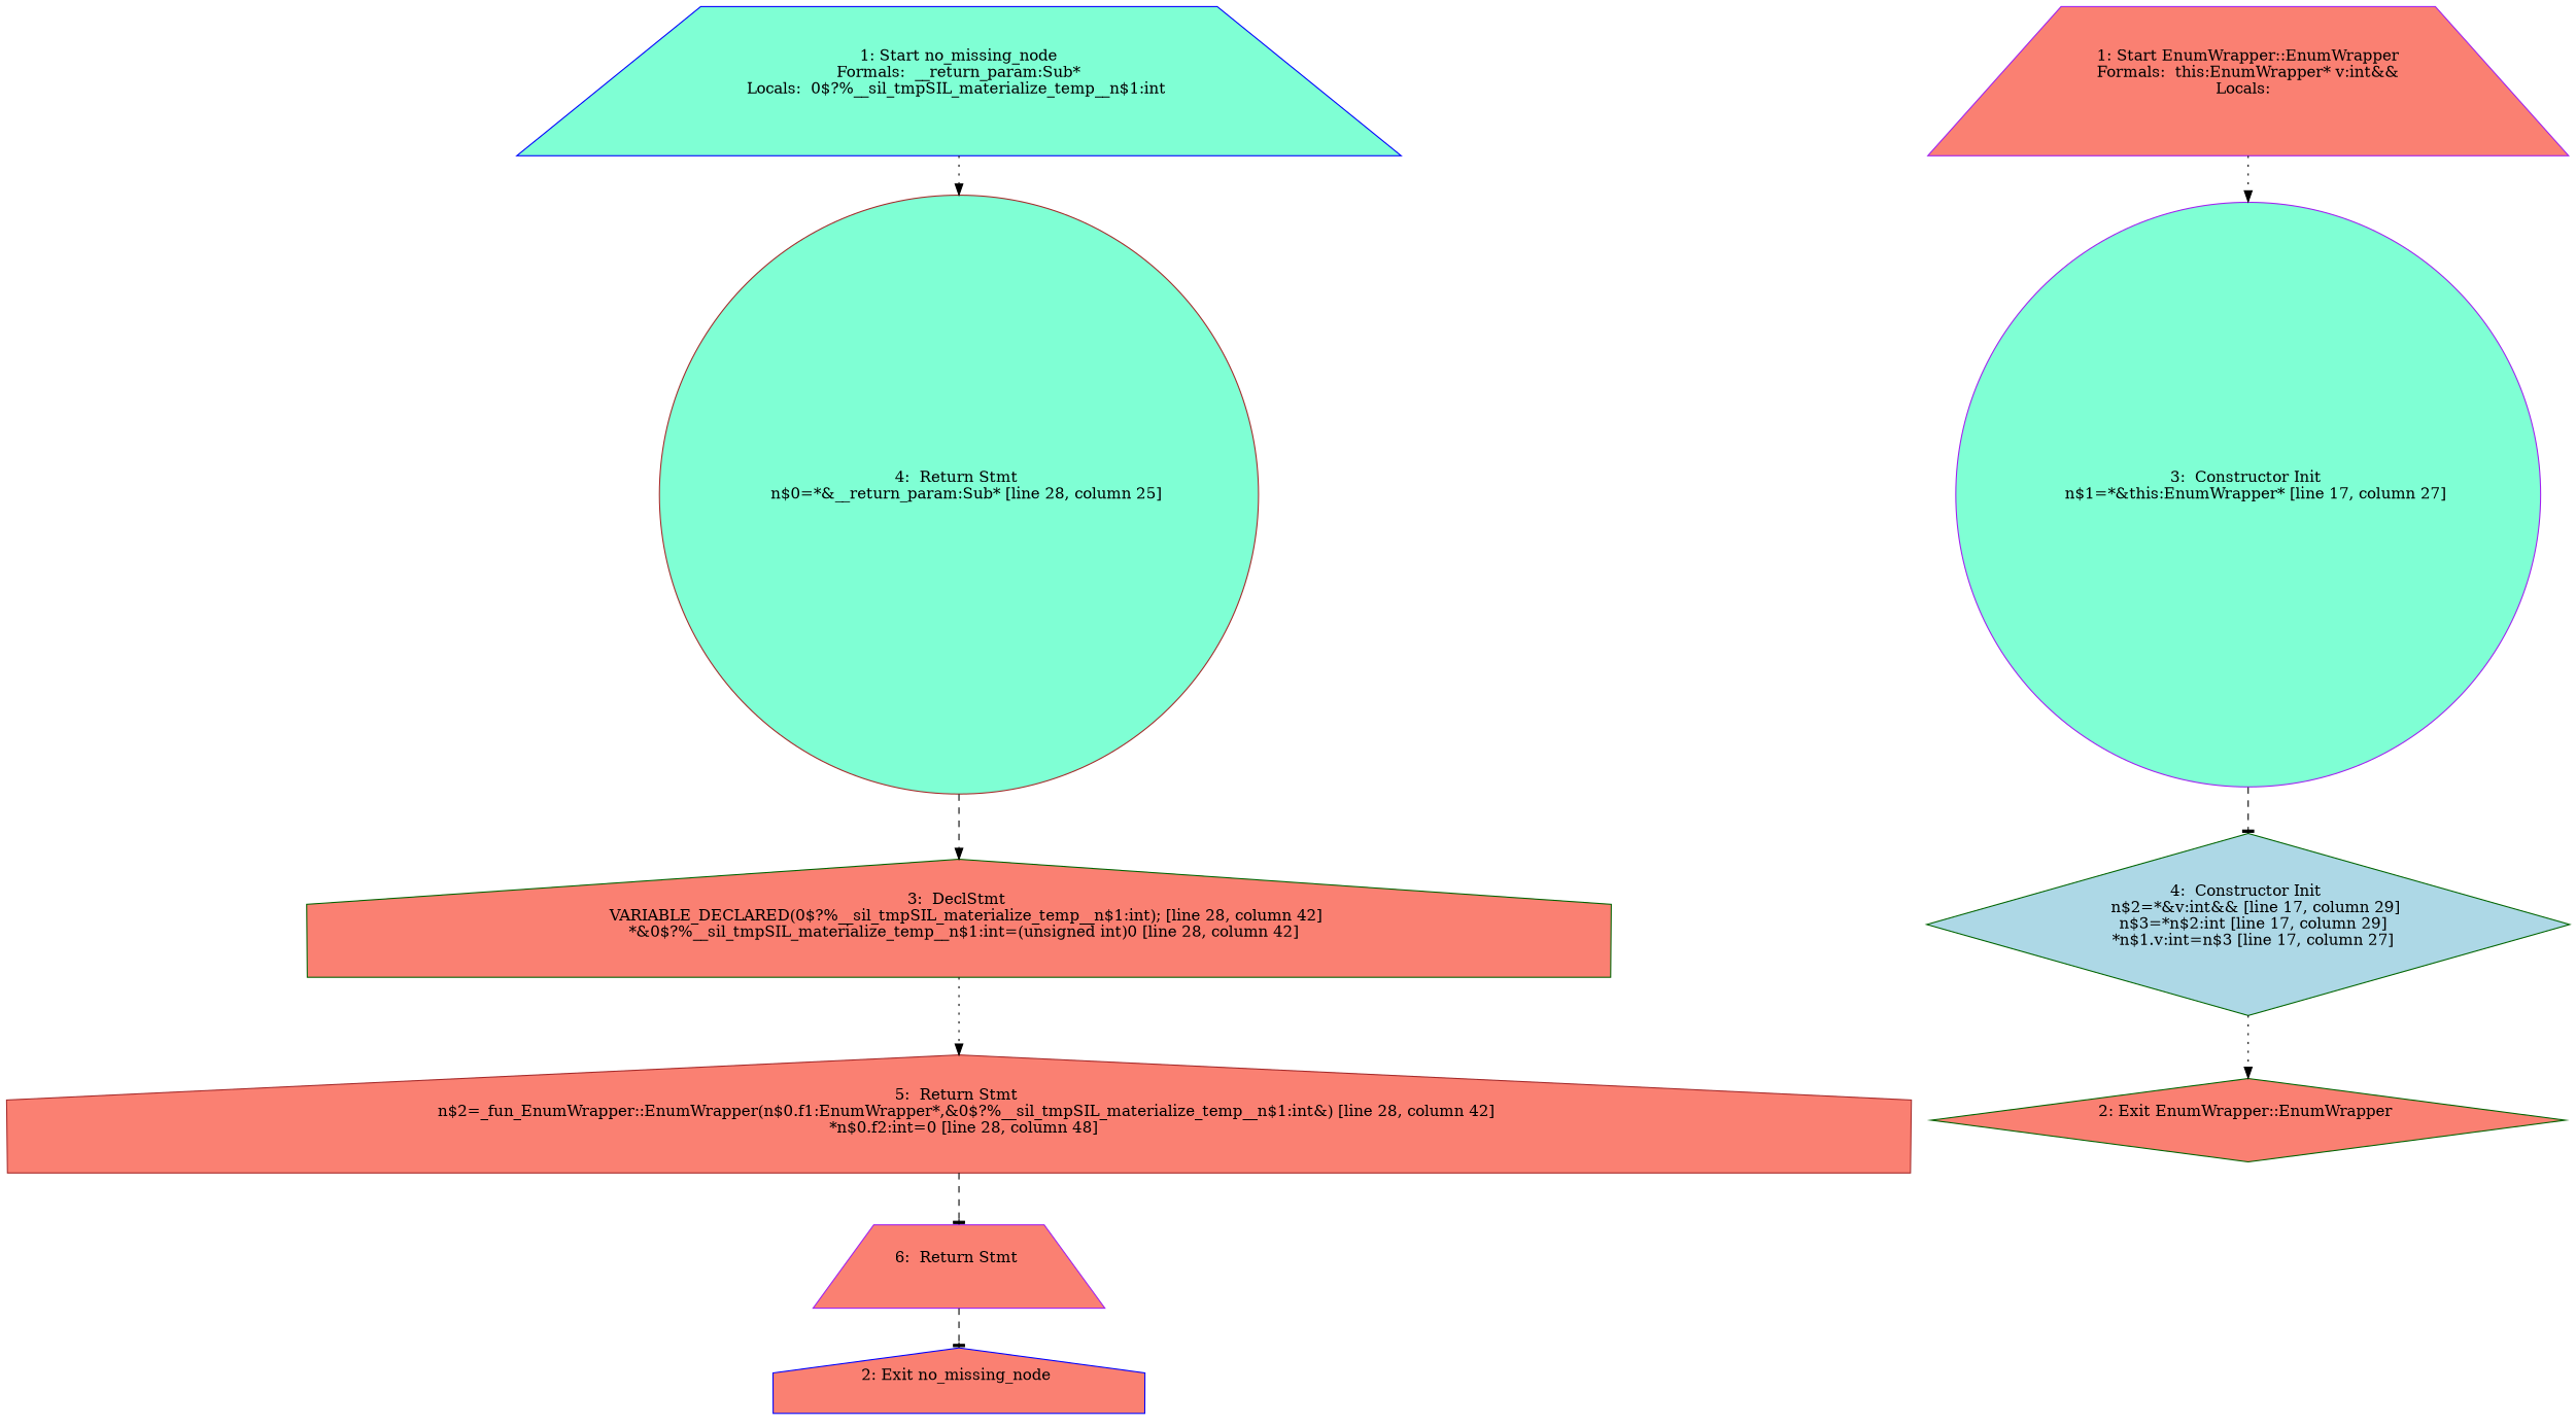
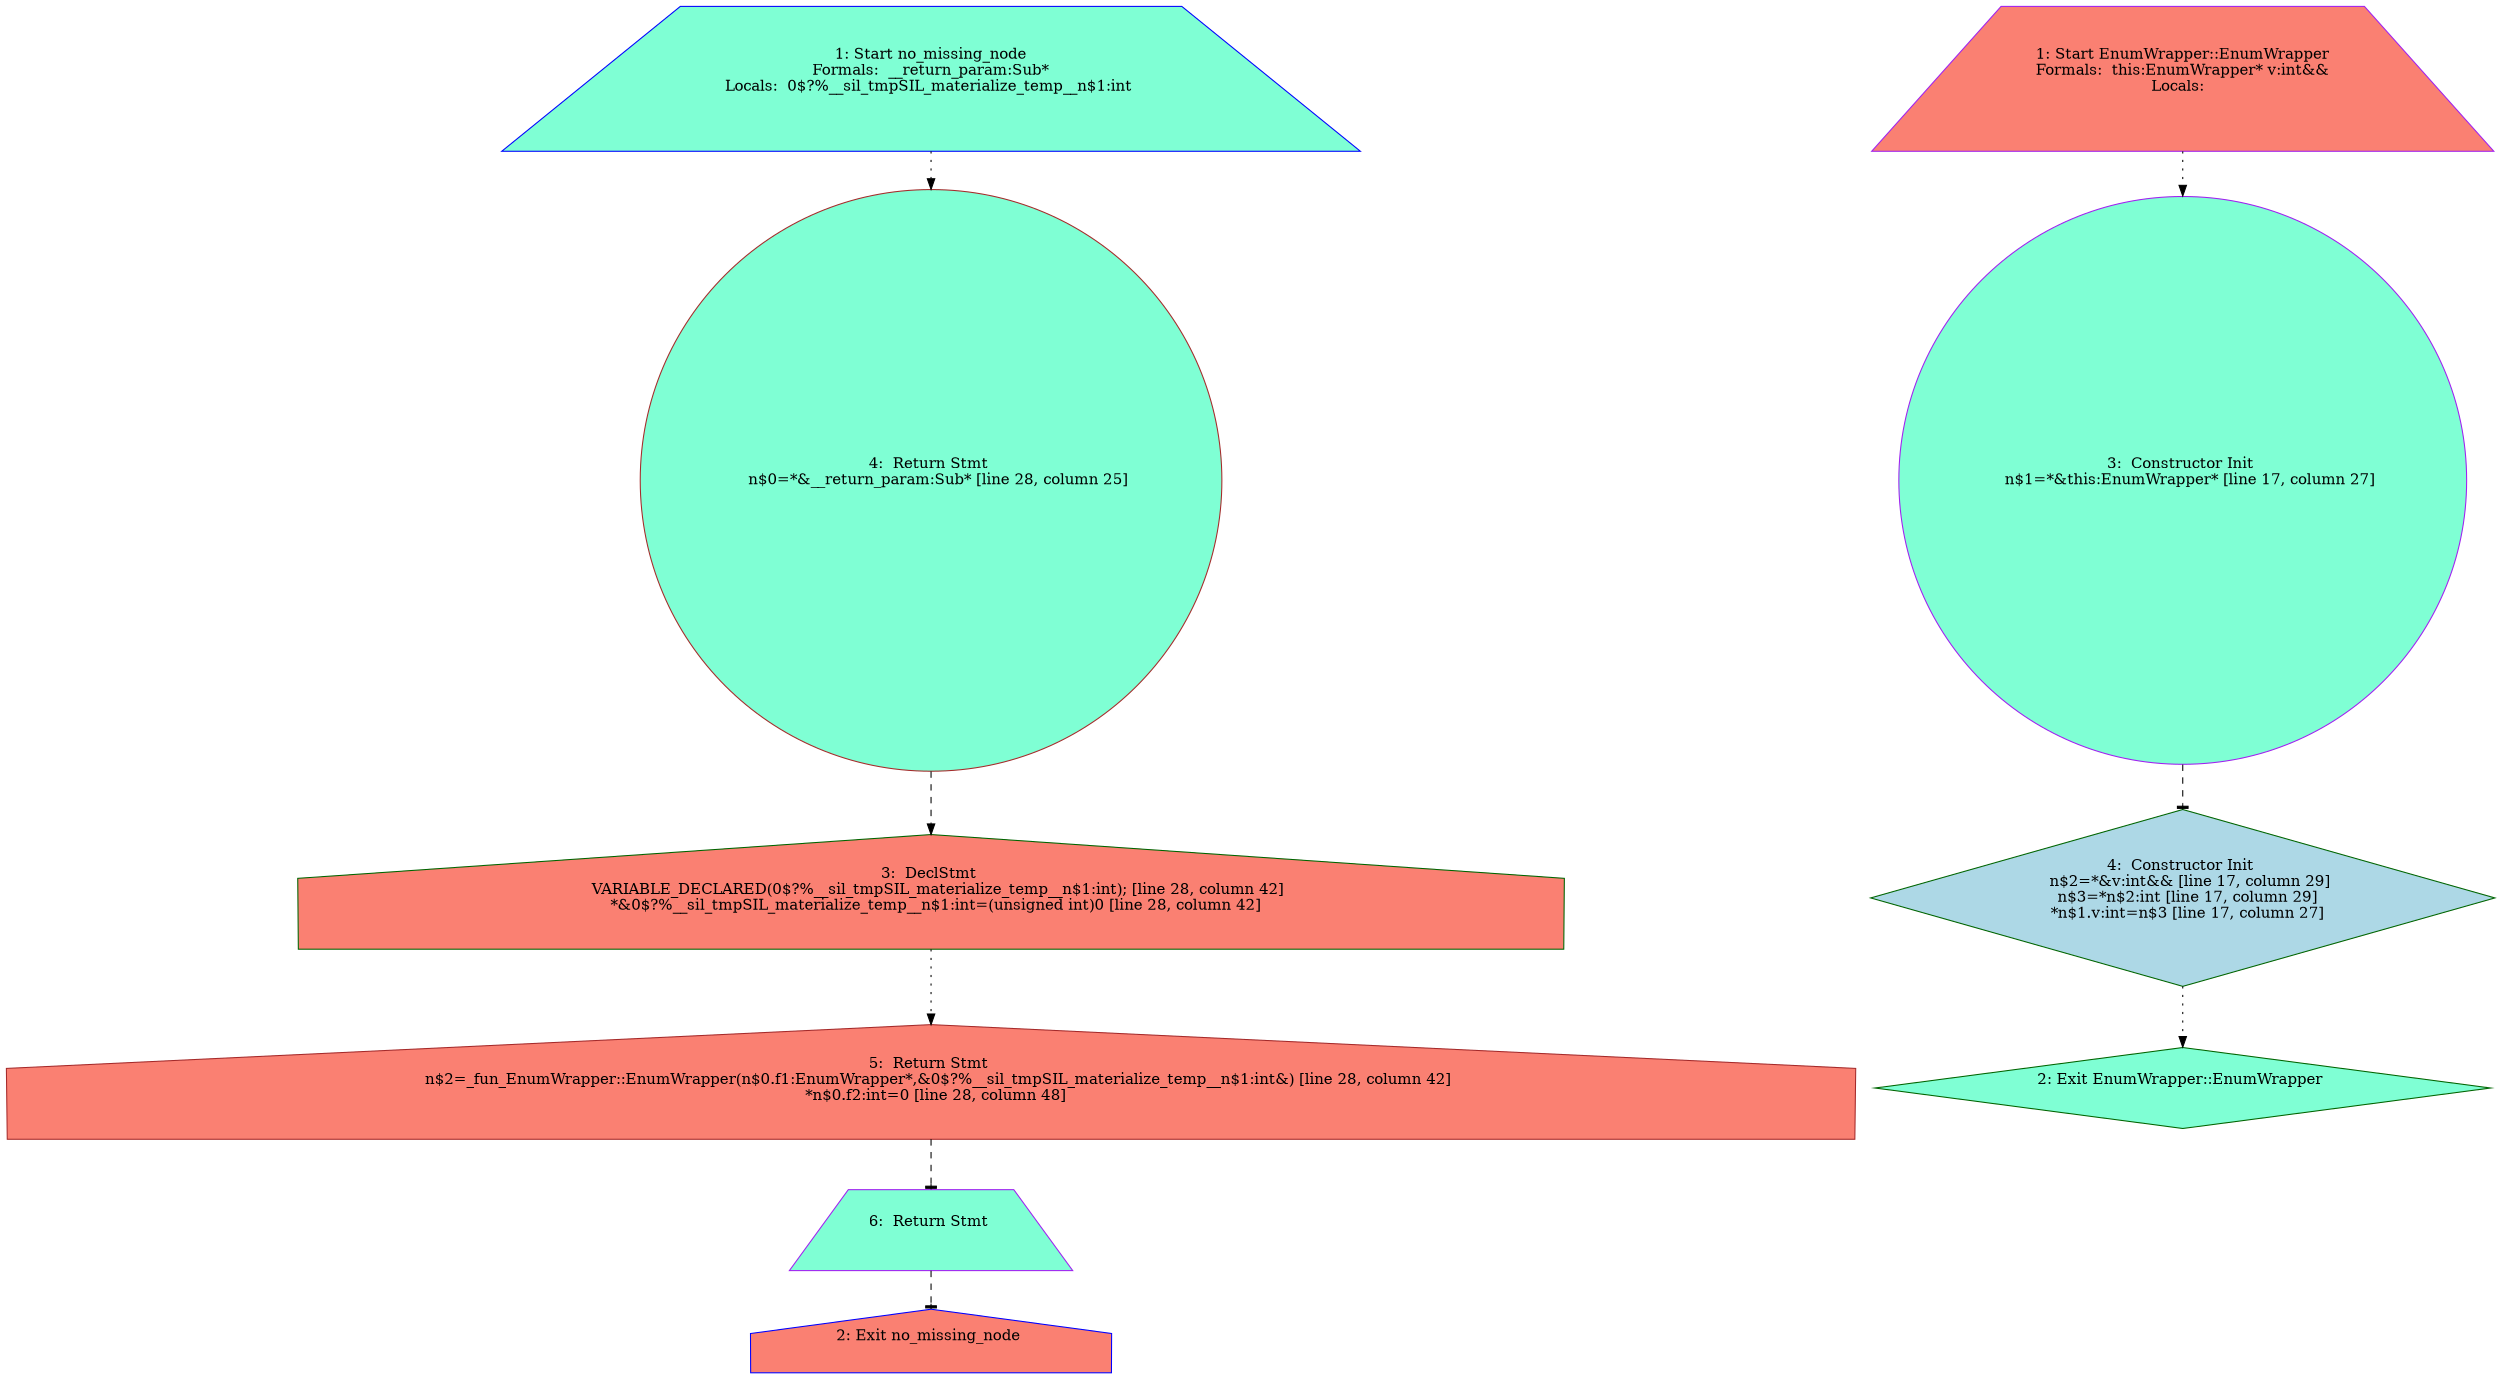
  digraph {
    node [color=darkgreen fillcolor=salmon shape=trapezium style=filled]
    edge [arrowhead=normal style=dotted]
    n1 [color=blue fillcolor=aquamarine label="1: Start no_missing_node\nFormals:  __return_param:Sub*\nLocals:  0$?%__sil_tmpSIL_materialize_temp__n$1:int \n  "]
    n2 [color=brown fillcolor=aquamarine label="4:  Return Stmt \n   n$0=*&__return_param:Sub* [line 28, column 25]\n " shape=circle]
    n3 [label="3:  DeclStmt \n   VARIABLE_DECLARED(0$?%__sil_tmpSIL_materialize_temp__n$1:int); [line 28, column 42]\n  *&0$?%__sil_tmpSIL_materialize_temp__n$1:int=(unsigned int)0 [line 28, column 42]\n " shape=house]
    n4 [color=brown label="5:  Return Stmt \n   n$2=_fun_EnumWrapper::EnumWrapper(n$0.f1:EnumWrapper*,&0$?%__sil_tmpSIL_materialize_temp__n$1:int&) [line 28, column 42]\n  *n$0.f2:int=0 [line 28, column 48]\n " shape=house]
    n5 [color=blue label="2: Exit no_missing_node \n  " shape=house]
-   n6 [color=purple label="6:  Return Stmt \n  "]
+   n6 [color=purple fillcolor=aquamarine label="6:  Return Stmt \n  "]
    n7 [color=purple label="1: Start EnumWrapper::EnumWrapper\nFormals:  this:EnumWrapper* v:int&&\nLocals:  \n  "]
    n8 [color=purple fillcolor=aquamarine label="3:  Constructor Init \n   n$1=*&this:EnumWrapper* [line 17, column 27]\n " shape=circle]
    n9 [fillcolor=lightblue label="4:  Constructor Init \n   n$2=*&v:int&& [line 17, column 29]\n  n$3=*n$2:int [line 17, column 29]\n  *n$1.v:int=n$3 [line 17, column 27]\n " shape=diamond]
-   n10 [label="2: Exit EnumWrapper::EnumWrapper \n  " shape=diamond]
+   n10 [fillcolor=aquamarine label="2: Exit EnumWrapper::EnumWrapper \n  " shape=diamond]
    n1 -> n2
    n2 -> n3 [style=dashed]
    n3 -> n4
    n4 -> n6 [arrowhead=tee style=dashed]
    n6 -> n5 [arrowhead=tee style=dashed]
    n7 -> n8
    n8 -> n9 [arrowhead=tee style=dashed]
    n9 -> n10
  }
